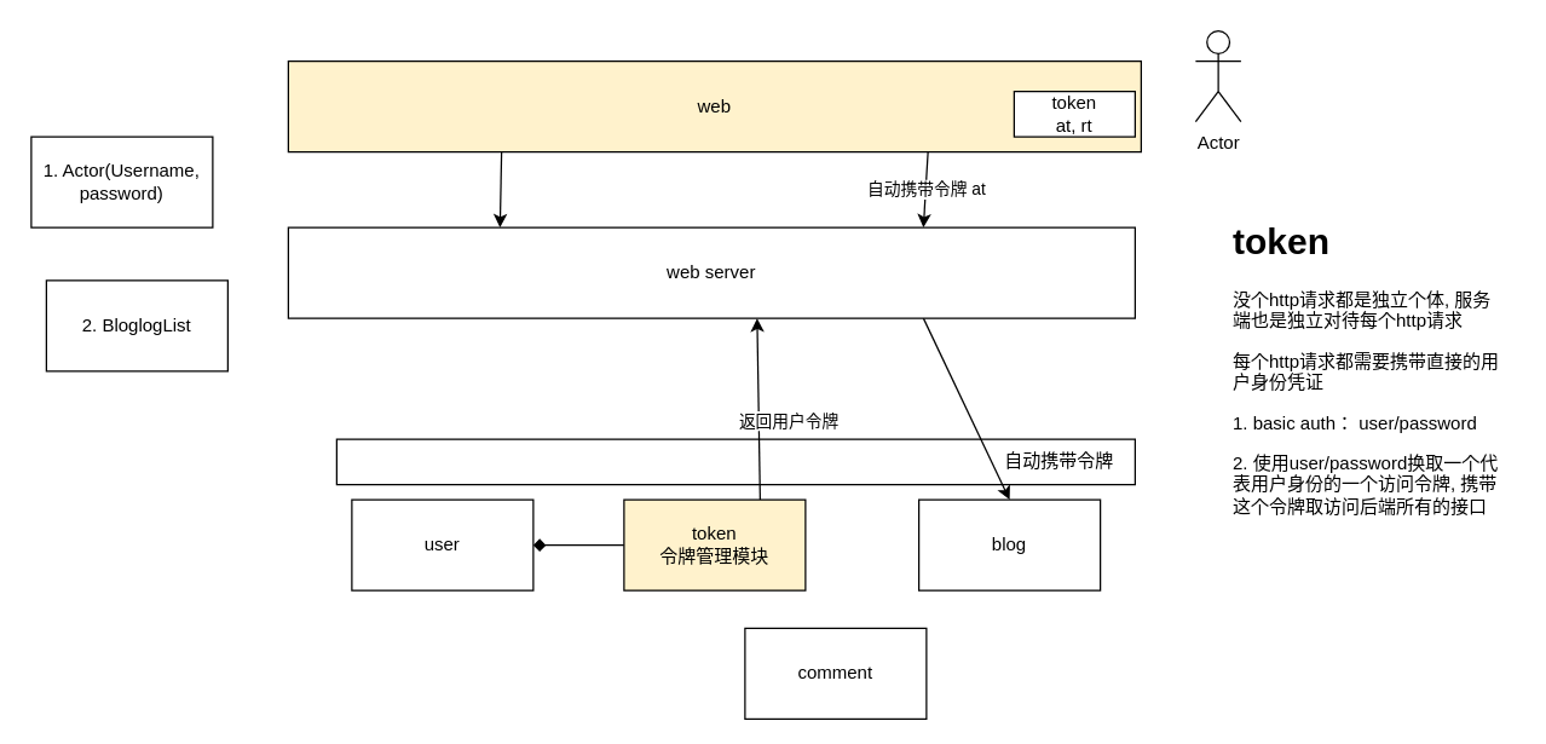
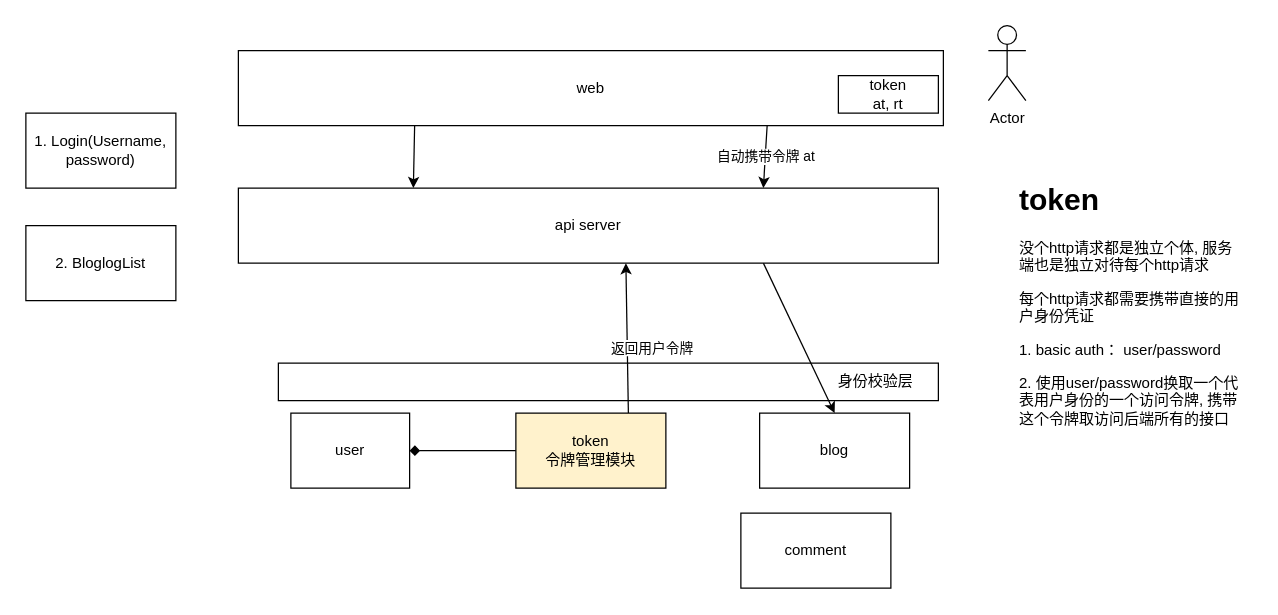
  <mxCell id="0" />
  <mxCell id="1" parent="0" />
  <mxCell id="2" value="" style="rounded=0;whiteSpace=wrap;html=1;" parent="1" vertex="1"><mxGeometry x="222" y="290" width="528" height="30" as="geometry" /></mxCell>
  <mxCell id="3" style="edgeStyle=none;html=1;exitX=0.75;exitY=1;exitDx=0;exitDy=0;entryX=0.5;entryY=0;entryDx=0;entryDy=0;" parent="1" source="4" target="9" edge="1"><mxGeometry relative="1" as="geometry" /></mxCell>
- <mxCell id="4" value="web server" style="rounded=0;whiteSpace=wrap;html=1;" parent="1" vertex="1"><mxGeometry x="190" y="150" width="560" height="60" as="geometry" /></mxCell>
- <mxCell id="5" value="user" style="rounded=0;whiteSpace=wrap;html=1;" parent="1" vertex="1"><mxGeometry x="232" y="330" width="120" height="60" as="geometry" /></mxCell>
+ <mxCell id="4" value="api server" style="rounded=0;whiteSpace=wrap;html=1;" parent="1" vertex="1"><mxGeometry x="190" y="150" width="560" height="60" as="geometry" /></mxCell>
+ <mxCell id="5" value="user" style="rounded=0;whiteSpace=wrap;html=1;" parent="1" vertex="1"><mxGeometry x="232" y="330" width="95" height="60" as="geometry" /></mxCell>
  <mxCell id="6" style="edgeStyle=none;html=1;exitX=0;exitY=0.5;exitDx=0;exitDy=0;entryX=1;entryY=0.5;entryDx=0;entryDy=0;endArrow=diamond;" parent="1" source="8" target="5" edge="1"><mxGeometry relative="1" as="geometry" /></mxCell>
  <mxCell id="7" value="返回用户令牌" style="edgeStyle=none;html=1;exitX=0.75;exitY=0;exitDx=0;exitDy=0;" parent="1" source="8" edge="1"><mxGeometry x="-0.141" y="-20" relative="1" as="geometry"><mxPoint x="500" y="210" as="targetPoint" /><mxPoint as="offset" /></mxGeometry></mxCell>
  <mxCell id="8" value="token&lt;br&gt;令牌管理模块" style="rounded=0;whiteSpace=wrap;html=1;fillColor=#fff2cc;" parent="1" vertex="1"><mxGeometry x="412" y="330" width="120" height="60" as="geometry" /></mxCell>
  <mxCell id="9" value="blog" style="rounded=0;whiteSpace=wrap;html=1;" parent="1" vertex="1"><mxGeometry x="607" y="330" width="120" height="60" as="geometry" /></mxCell>
  <mxCell id="10" style="edgeStyle=none;html=1;exitX=0.25;exitY=1;exitDx=0;exitDy=0;entryX=0.25;entryY=0;entryDx=0;entryDy=0;" parent="1" source="12" target="4" edge="1"><mxGeometry relative="1" as="geometry" /></mxCell>
  <mxCell id="11" value="自动携带令牌 at" style="edgeStyle=none;html=1;exitX=0.75;exitY=1;exitDx=0;exitDy=0;entryX=0.75;entryY=0;entryDx=0;entryDy=0;" parent="1" source="12" target="4" edge="1"><mxGeometry relative="1" as="geometry" /></mxCell>
- <mxCell id="12" value="web" style="rounded=0;whiteSpace=wrap;html=1;fillColor=#fff2cc;" parent="1" vertex="1"><mxGeometry x="190" y="40" width="564" height="60" as="geometry" /></mxCell>
+ <mxCell id="12" value="web" style="rounded=0;whiteSpace=wrap;html=1;" parent="1" vertex="1"><mxGeometry x="190" y="40" width="564" height="60" as="geometry" /></mxCell>
  <mxCell id="13" value="Actor" style="shape=umlActor;verticalLabelPosition=bottom;verticalAlign=top;html=1;outlineConnect=0;" parent="1" vertex="1"><mxGeometry x="790" y="20" width="30" height="60" as="geometry" /></mxCell>
  <mxCell id="14" value="&lt;h1&gt;token&lt;/h1&gt;&lt;p&gt;没个http请求都是独立个体, 服务端也是独立对待每个http请求&lt;/p&gt;&lt;p&gt;每个http请求都需要携带直接的用户身份凭证&lt;/p&gt;&lt;p&gt;1. basic auth： user/password&lt;/p&gt;&lt;p&gt;2. 使用user/password换取一个代表用户身份的一个访问令牌, 携带这个令牌取访问后端所有的接口&lt;/p&gt;" style="text;html=1;strokeColor=none;fillColor=none;spacing=5;spacingTop=-20;whiteSpace=wrap;overflow=hidden;rounded=0;" parent="1" vertex="1"><mxGeometry x="810" y="140" width="190" height="230" as="geometry" /></mxCell>
- <mxCell id="15" value="1. Actor(Username, password)" style="rounded=0;whiteSpace=wrap;html=1;" parent="1" vertex="1"><mxGeometry x="20" y="90" width="120" height="60" as="geometry" /></mxCell>
+ <mxCell id="15" value="1. Login(Username, password)" style="rounded=0;whiteSpace=wrap;html=1;" parent="1" vertex="1"><mxGeometry x="20" y="90" width="120" height="60" as="geometry" /></mxCell>
  <mxCell id="16" value="token&lt;br&gt;at, rt" style="rounded=0;whiteSpace=wrap;html=1;" parent="1" vertex="1"><mxGeometry x="670" y="60" width="80" height="30" as="geometry" /></mxCell>
- <mxCell id="17" value="2. BloglogList" style="rounded=0;whiteSpace=wrap;html=1;" parent="1" vertex="1"><mxGeometry x="30" y="185" width="120" height="60" as="geometry" /></mxCell>
- <mxCell id="18" value="自动携带令牌" style="text;html=1;strokeColor=none;fillColor=none;align=center;verticalAlign=middle;whiteSpace=wrap;rounded=0;" parent="1" vertex="1"><mxGeometry x="660" y="290" width="80" height="30" as="geometry" /></mxCell>
- <mxCell id="19" value="comment" style="rounded=0;whiteSpace=wrap;html=1;" vertex="1" parent="1"><mxGeometry x="492" y="415" width="120" height="60" as="geometry" /></mxCell>
+ <mxCell id="17" value="2. BloglogList" style="rounded=0;whiteSpace=wrap;html=1;" parent="1" vertex="1"><mxGeometry x="20" y="180" width="120" height="60" as="geometry" /></mxCell>
+ <mxCell id="18" value="身份校验层" style="text;html=1;strokeColor=none;fillColor=none;align=center;verticalAlign=middle;whiteSpace=wrap;rounded=0;" parent="1" vertex="1"><mxGeometry x="660" y="290" width="80" height="30" as="geometry" /></mxCell>
+ <mxCell id="19" value="comment" style="rounded=0;whiteSpace=wrap;html=1;" vertex="1" parent="1"><mxGeometry x="592" y="410" width="120" height="60" as="geometry" /></mxCell>
